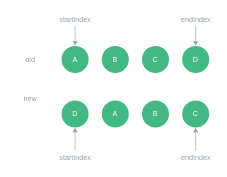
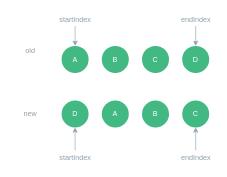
  <mxCell id="0" />
  <mxCell id="1" parent="0" />
  <mxCell id="2" style="edgeStyle=none;html=1;exitX=0.5;exitY=1;exitDx=0;exitDy=0;entryX=0.5;entryY=0;entryDx=0;entryDy=0;fontColor=#8E9EA9;strokeColor=#8E9EA9;" parent="1" source="17" target="3" edge="1"><mxGeometry relative="1" as="geometry" /></mxCell>
  <mxCell id="3" value="A" style="ellipse;whiteSpace=wrap;html=1;aspect=fixed;fontColor=#ffffff;fillColor=#42b883;strokeColor=none;" parent="1" vertex="1"><mxGeometry x="102" y="76" width="45" height="45" as="geometry" /></mxCell>
  <mxCell id="4" value="B" style="ellipse;whiteSpace=wrap;html=1;aspect=fixed;fontColor=#FFFFFF;fillColor=#42B883;strokeColor=none;" parent="1" vertex="1"><mxGeometry x="169" y="76" width="45" height="45" as="geometry" /></mxCell>
  <mxCell id="5" value="C" style="ellipse;whiteSpace=wrap;html=1;aspect=fixed;fontColor=#FFFFFF;fillColor=#42B883;strokeColor=none;" parent="1" vertex="1"><mxGeometry x="236" y="76" width="45" height="45" as="geometry" /></mxCell>
  <mxCell id="6" style="edgeStyle=none;html=1;exitX=0.5;exitY=1;exitDx=0;exitDy=0;entryX=0.5;entryY=0;entryDx=0;entryDy=0;fontColor=#8E9EA9;strokeColor=#8E9EA9;" parent="1" source="19" target="7" edge="1"><mxGeometry relative="1" as="geometry" /></mxCell>
  <mxCell id="7" value="D" style="ellipse;whiteSpace=wrap;html=1;aspect=fixed;fontColor=#FFFFFF;fillColor=#42B883;strokeColor=none;" parent="1" vertex="1"><mxGeometry x="303" y="76" width="45" height="45" as="geometry" /></mxCell>
  <mxCell id="8" style="edgeStyle=none;html=1;exitX=0.5;exitY=0;exitDx=0;exitDy=0;entryX=0.5;entryY=1;entryDx=0;entryDy=0;fontColor=#8E9EA9;strokeColor=#8E9EA9;" parent="1" source="16" target="9" edge="1"><mxGeometry relative="1" as="geometry" /></mxCell>
  <mxCell id="9" value="D" style="ellipse;whiteSpace=wrap;html=1;aspect=fixed;fontColor=#ffffff;fillColor=#42B883;strokeColor=none;" parent="1" vertex="1"><mxGeometry x="102" y="167" width="45" height="45" as="geometry" /></mxCell>
  <mxCell id="10" value="A" style="ellipse;whiteSpace=wrap;html=1;aspect=fixed;fontColor=#FFFFFF;fillColor=#42B883;strokeColor=none;" parent="1" vertex="1"><mxGeometry x="169" y="167" width="45" height="45" as="geometry" /></mxCell>
  <mxCell id="11" value="B" style="ellipse;whiteSpace=wrap;html=1;aspect=fixed;fontColor=#FFFFFF;fillColor=#42B883;strokeColor=none;" parent="1" vertex="1"><mxGeometry x="236" y="167" width="45" height="45" as="geometry" /></mxCell>
  <mxCell id="12" style="edgeStyle=none;html=1;exitX=0.5;exitY=0;exitDx=0;exitDy=0;entryX=0.5;entryY=1;entryDx=0;entryDy=0;fontColor=#8E9EA9;strokeColor=#8E9EA9;" parent="1" source="18" target="13" edge="1"><mxGeometry relative="1" as="geometry" /></mxCell>
  <mxCell id="13" value="C" style="ellipse;whiteSpace=wrap;html=1;aspect=fixed;fontColor=#FFFFFF;fillColor=#42B883;strokeColor=none;" parent="1" vertex="1"><mxGeometry x="303" y="167" width="45" height="45" as="geometry" /></mxCell>
- <mxCell id="14" value="old" style="text;strokeColor=none;align=center;fillColor=none;html=1;verticalAlign=middle;whiteSpace=wrap;rounded=0;fontColor=#8E9EA9;" parent="1" vertex="1"><mxGeometry x="20" y="83.5" width="60" height="30" as="geometry" /></mxCell>
- <mxCell id="15" value="new" style="text;strokeColor=none;align=center;fillColor=none;html=1;verticalAlign=middle;whiteSpace=wrap;rounded=0;fontColor=#8E9EA9;" parent="1" vertex="1"><mxGeometry x="20" y="149.5" width="60" height="30" as="geometry" /></mxCell>
+ <mxCell id="14" value="old" style="text;strokeColor=none;align=center;fillColor=none;html=1;verticalAlign=middle;whiteSpace=wrap;rounded=0;fontColor=#8E9EA9;" parent="1" vertex="1"><mxGeometry x="20" y="68.5" width="60" height="30" as="geometry" /></mxCell>
+ <mxCell id="15" value="new" style="text;strokeColor=none;align=center;fillColor=none;html=1;verticalAlign=middle;whiteSpace=wrap;rounded=0;fontColor=#8E9EA9;" parent="1" vertex="1"><mxGeometry x="20" y="174.5" width="60" height="30" as="geometry" /></mxCell>
  <mxCell id="16" value="startIndex" style="text;strokeColor=none;align=center;fillColor=none;html=1;verticalAlign=middle;whiteSpace=wrap;rounded=0;fontColor=#8E9EA9;" parent="1" vertex="1"><mxGeometry x="94.5" y="250" width="60" height="23" as="geometry" /></mxCell>
  <mxCell id="17" value="startIndex" style="text;strokeColor=none;align=center;fillColor=none;html=1;verticalAlign=middle;whiteSpace=wrap;rounded=0;fontColor=#8E9EA9;" parent="1" vertex="1"><mxGeometry x="94.5" y="20" width="60" height="23" as="geometry" /></mxCell>
  <mxCell id="18" value="endIndex" style="text;strokeColor=none;align=center;fillColor=none;html=1;verticalAlign=middle;whiteSpace=wrap;rounded=0;fontColor=#8E9EA9;" parent="1" vertex="1"><mxGeometry x="295.5" y="250" width="60" height="23" as="geometry" /></mxCell>
  <mxCell id="19" value="endIndex" style="text;strokeColor=none;align=center;fillColor=none;html=1;verticalAlign=middle;whiteSpace=wrap;rounded=0;fontColor=#8E9EA9;" parent="1" vertex="1"><mxGeometry x="295.5" y="20" width="60" height="23" as="geometry" /></mxCell>
